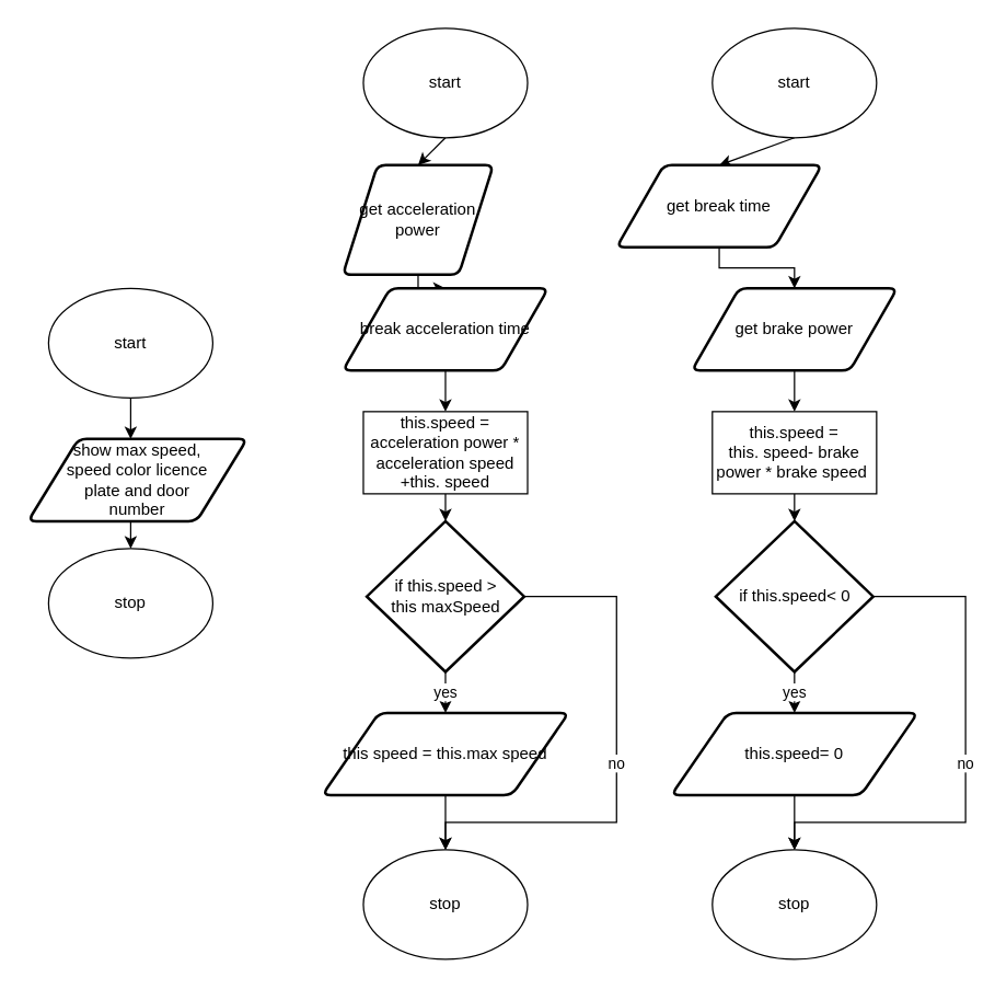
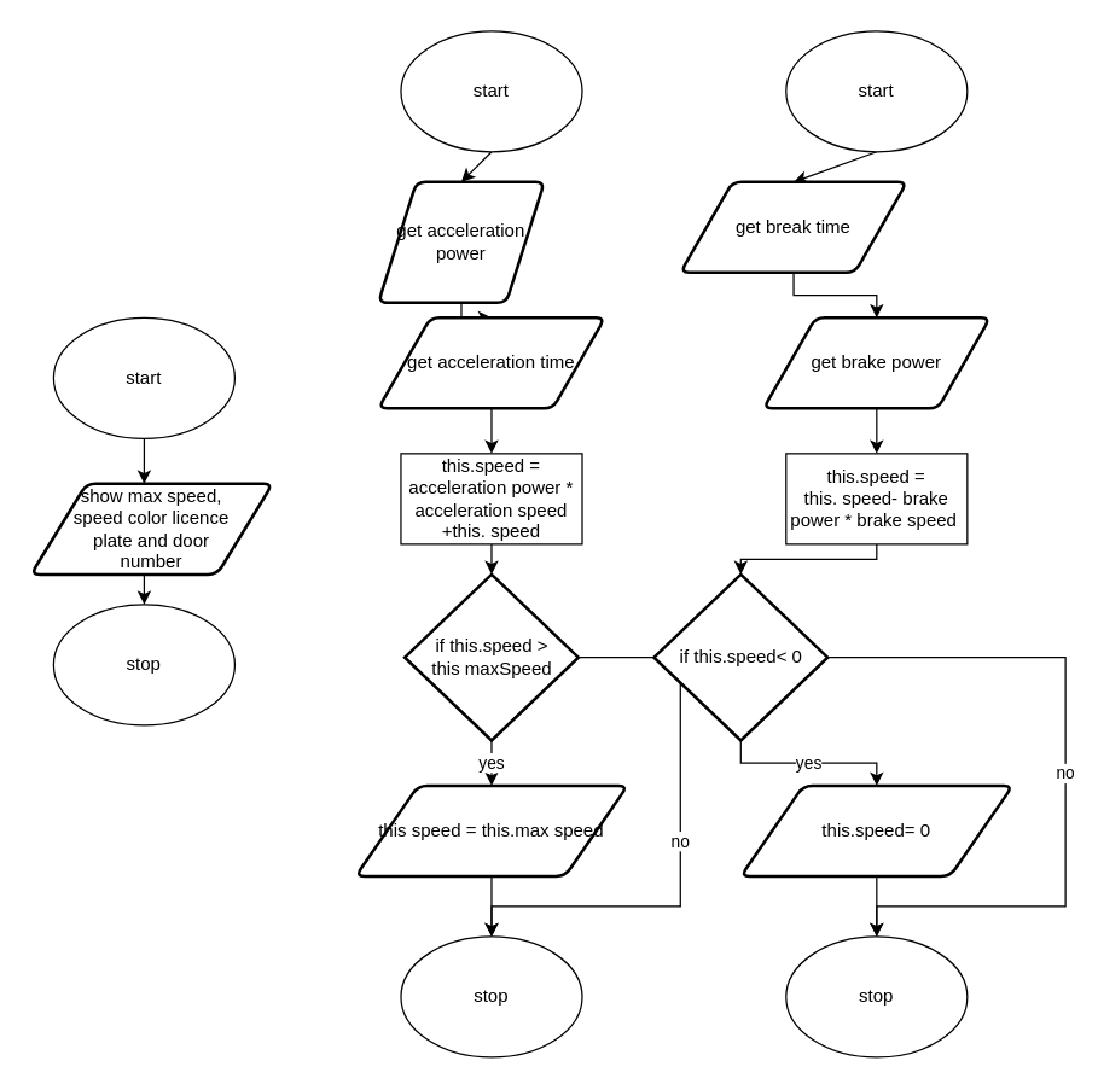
  <mxCell id="0" />
  <mxCell id="1" parent="0" />
  <mxCell id="2" style="edgeStyle=none;html=1;exitX=0.5;exitY=1;exitDx=0;exitDy=0;entryX=0.5;entryY=0;entryDx=0;entryDy=0;" parent="1" source="3" target="6" edge="1"><mxGeometry relative="1" as="geometry" /></mxCell>
  <mxCell id="3" value="start" style="ellipse;whiteSpace=wrap;html=1;" parent="1" vertex="1"><mxGeometry x="265" y="20" width="120" height="80" as="geometry" /></mxCell>
  <mxCell id="4" value="stop" style="ellipse;whiteSpace=wrap;html=1;" parent="1" vertex="1"><mxGeometry x="265" y="620" width="120" height="80" as="geometry" /></mxCell>
  <mxCell id="5" style="edgeStyle=orthogonalEdgeStyle;shape=connector;rounded=0;html=1;exitX=0.5;exitY=1;exitDx=0;exitDy=0;labelBackgroundColor=default;fontFamily=Helvetica;fontSize=11;fontColor=default;endArrow=classic;strokeColor=default;" edge="1" parent="1" source="6" target="19"><mxGeometry relative="1" as="geometry" /></mxCell>
  <mxCell id="6" value="get acceleration power" style="shape=parallelogram;html=1;strokeWidth=2;perimeter=parallelogramPerimeter;whiteSpace=wrap;rounded=1;arcSize=12;size=0.23;" parent="1" vertex="1"><mxGeometry x="250" y="120" width="110" height="80" as="geometry" /></mxCell>
  <mxCell id="7" style="edgeStyle=orthogonalEdgeStyle;shape=connector;rounded=0;html=1;exitX=0.5;exitY=1;exitDx=0;exitDy=0;labelBackgroundColor=default;fontFamily=Helvetica;fontSize=11;fontColor=default;endArrow=classic;strokeColor=default;" edge="1" parent="1" source="8" target="11"><mxGeometry relative="1" as="geometry" /></mxCell>
  <mxCell id="8" value="this.speed = acceleration power * acceleration speed +this. speed" style="rounded=0;whiteSpace=wrap;html=1;" parent="1" vertex="1"><mxGeometry x="265" y="300" width="120" height="60" as="geometry" /></mxCell>
  <mxCell id="9" value="yes" style="edgeStyle=orthogonalEdgeStyle;shape=connector;rounded=0;html=1;exitX=0.5;exitY=1;exitDx=0;exitDy=0;exitPerimeter=0;entryX=0.5;entryY=0;entryDx=0;entryDy=0;labelBackgroundColor=default;fontFamily=Helvetica;fontSize=11;fontColor=default;endArrow=classic;strokeColor=default;" edge="1" parent="1" source="11" target="21"><mxGeometry relative="1" as="geometry" /></mxCell>
  <mxCell id="10" value="no" style="edgeStyle=orthogonalEdgeStyle;shape=connector;rounded=0;html=1;exitX=1;exitY=0.5;exitDx=0;exitDy=0;exitPerimeter=0;labelBackgroundColor=default;fontFamily=Helvetica;fontSize=11;fontColor=default;endArrow=classic;strokeColor=default;" edge="1" parent="1" source="11" target="4"><mxGeometry relative="1" as="geometry"><Array as="points"><mxPoint x="450" y="435" /><mxPoint x="450" y="600" /><mxPoint x="325" y="600" /></Array></mxGeometry></mxCell>
  <mxCell id="11" value="if this.speed &amp;gt;&lt;br&gt;this maxSpeed" style="strokeWidth=2;html=1;shape=mxgraph.flowchart.decision;whiteSpace=wrap;" parent="1" vertex="1"><mxGeometry x="267.5" y="380" width="115" height="110" as="geometry" /></mxCell>
  <mxCell id="12" value="show max speed, &lt;br&gt;speed color licence &lt;br&gt;plate and door &lt;br&gt;number" style="shape=parallelogram;html=1;strokeWidth=2;perimeter=parallelogramPerimeter;whiteSpace=wrap;rounded=1;arcSize=12;size=0.23;" parent="1" vertex="1"><mxGeometry x="20" y="320" width="160" height="60" as="geometry" /></mxCell>
  <mxCell id="13" style="edgeStyle=none;html=1;exitX=0.5;exitY=1;exitDx=0;exitDy=0;entryX=0.5;entryY=0;entryDx=0;entryDy=0;entryPerimeter=0;" parent="1" source="14" edge="1"><mxGeometry relative="1" as="geometry"><mxPoint x="95" y="320" as="targetPoint" /></mxGeometry></mxCell>
  <mxCell id="14" value="start" style="ellipse;whiteSpace=wrap;html=1;" parent="1" vertex="1"><mxGeometry x="35" y="210" width="120" height="80" as="geometry" /></mxCell>
  <mxCell id="15" value="stop" style="ellipse;whiteSpace=wrap;html=1;" parent="1" vertex="1"><mxGeometry x="35" y="400" width="120" height="80" as="geometry" /></mxCell>
  <mxCell id="16" style="edgeStyle=none;html=1;exitX=0.5;exitY=1;exitDx=0;exitDy=0;" parent="1" edge="1"><mxGeometry relative="1" as="geometry"><mxPoint x="96" y="420" as="sourcePoint" /><mxPoint x="96" y="420" as="targetPoint" /></mxGeometry></mxCell>
  <mxCell id="17" style="edgeStyle=none;html=1;exitX=0.5;exitY=1;exitDx=0;exitDy=0;entryX=0.5;entryY=0;entryDx=0;entryDy=0;" parent="1" target="15" edge="1"><mxGeometry relative="1" as="geometry"><mxPoint x="95" y="380" as="sourcePoint" /></mxGeometry></mxCell>
  <mxCell id="18" style="edgeStyle=orthogonalEdgeStyle;shape=connector;rounded=0;html=1;exitX=0.5;exitY=1;exitDx=0;exitDy=0;labelBackgroundColor=default;fontFamily=Helvetica;fontSize=11;fontColor=default;endArrow=classic;strokeColor=default;" edge="1" parent="1" source="19" target="8"><mxGeometry relative="1" as="geometry" /></mxCell>
- <mxCell id="19" value="break acceleration time" style="shape=parallelogram;html=1;strokeWidth=2;perimeter=parallelogramPerimeter;whiteSpace=wrap;rounded=1;arcSize=12;size=0.23;" vertex="1" parent="1"><mxGeometry x="250" y="210" width="150" height="60" as="geometry" /></mxCell>
+ <mxCell id="19" value="get acceleration time" style="shape=parallelogram;html=1;strokeWidth=2;perimeter=parallelogramPerimeter;whiteSpace=wrap;rounded=1;arcSize=12;size=0.23;" vertex="1" parent="1"><mxGeometry x="250" y="210" width="150" height="60" as="geometry" /></mxCell>
  <mxCell id="20" style="edgeStyle=orthogonalEdgeStyle;shape=connector;rounded=0;html=1;exitX=0.5;exitY=1;exitDx=0;exitDy=0;entryX=0.5;entryY=0;entryDx=0;entryDy=0;labelBackgroundColor=default;fontFamily=Helvetica;fontSize=11;fontColor=default;endArrow=classic;strokeColor=default;" edge="1" parent="1" source="21" target="4"><mxGeometry relative="1" as="geometry" /></mxCell>
  <mxCell id="21" value="this speed = this.max speed" style="shape=parallelogram;html=1;strokeWidth=2;perimeter=parallelogramPerimeter;whiteSpace=wrap;rounded=1;arcSize=12;size=0.23;" vertex="1" parent="1"><mxGeometry x="235" y="520" width="180" height="60" as="geometry" /></mxCell>
  <mxCell id="22" style="edgeStyle=none;html=1;exitX=0.5;exitY=1;exitDx=0;exitDy=0;entryX=0.5;entryY=0;entryDx=0;entryDy=0;" edge="1" parent="1" source="23" target="26"><mxGeometry relative="1" as="geometry" /></mxCell>
  <mxCell id="23" value="start" style="ellipse;whiteSpace=wrap;html=1;" vertex="1" parent="1"><mxGeometry x="520" y="20" width="120" height="80" as="geometry" /></mxCell>
  <mxCell id="24" value="stop" style="ellipse;whiteSpace=wrap;html=1;" vertex="1" parent="1"><mxGeometry x="520" y="620" width="120" height="80" as="geometry" /></mxCell>
  <mxCell id="25" style="edgeStyle=orthogonalEdgeStyle;shape=connector;rounded=0;html=1;exitX=0.5;exitY=1;exitDx=0;exitDy=0;labelBackgroundColor=default;fontFamily=Helvetica;fontSize=11;fontColor=default;endArrow=classic;strokeColor=default;" edge="1" parent="1" source="26" target="33"><mxGeometry relative="1" as="geometry" /></mxCell>
  <mxCell id="26" value="get break time" style="shape=parallelogram;html=1;strokeWidth=2;perimeter=parallelogramPerimeter;whiteSpace=wrap;rounded=1;arcSize=12;size=0.23;" vertex="1" parent="1"><mxGeometry x="450" y="120" width="150" height="60" as="geometry" /></mxCell>
  <mxCell id="27" style="edgeStyle=orthogonalEdgeStyle;shape=connector;rounded=0;html=1;exitX=0.5;exitY=1;exitDx=0;exitDy=0;labelBackgroundColor=default;fontFamily=Helvetica;fontSize=11;fontColor=default;endArrow=classic;strokeColor=default;" edge="1" parent="1" source="28" target="31"><mxGeometry relative="1" as="geometry" /></mxCell>
  <mxCell id="28" value="this.speed =&lt;br&gt;this. speed- brake power * brake speed&amp;nbsp;" style="rounded=0;whiteSpace=wrap;html=1;" vertex="1" parent="1"><mxGeometry x="520" y="300" width="120" height="60" as="geometry" /></mxCell>
  <mxCell id="29" value="yes" style="edgeStyle=orthogonalEdgeStyle;shape=connector;rounded=0;html=1;exitX=0.5;exitY=1;exitDx=0;exitDy=0;exitPerimeter=0;entryX=0.5;entryY=0;entryDx=0;entryDy=0;labelBackgroundColor=default;fontFamily=Helvetica;fontSize=11;fontColor=default;endArrow=classic;strokeColor=default;" edge="1" parent="1" source="31" target="35"><mxGeometry relative="1" as="geometry" /></mxCell>
  <mxCell id="30" value="no" style="edgeStyle=orthogonalEdgeStyle;shape=connector;rounded=0;html=1;exitX=1;exitY=0.5;exitDx=0;exitDy=0;exitPerimeter=0;labelBackgroundColor=default;fontFamily=Helvetica;fontSize=11;fontColor=default;endArrow=classic;strokeColor=default;" edge="1" parent="1" source="31" target="24"><mxGeometry relative="1" as="geometry"><Array as="points"><mxPoint x="705" y="435" /><mxPoint x="705" y="600" /><mxPoint x="580" y="600" /></Array></mxGeometry></mxCell>
- <mxCell id="31" value="if this.speed&amp;lt; 0" style="strokeWidth=2;html=1;shape=mxgraph.flowchart.decision;whiteSpace=wrap;" vertex="1" parent="1"><mxGeometry x="522.5" y="380" width="115" height="110" as="geometry" /></mxCell>
+ <mxCell id="31" value="if this.speed&amp;lt; 0" style="strokeWidth=2;html=1;shape=mxgraph.flowchart.decision;whiteSpace=wrap;" vertex="1" parent="1"><mxGeometry x="432.5" y="380" width="115" height="110" as="geometry" /></mxCell>
  <mxCell id="32" style="edgeStyle=orthogonalEdgeStyle;shape=connector;rounded=0;html=1;exitX=0.5;exitY=1;exitDx=0;exitDy=0;labelBackgroundColor=default;fontFamily=Helvetica;fontSize=11;fontColor=default;endArrow=classic;strokeColor=default;" edge="1" parent="1" source="33" target="28"><mxGeometry relative="1" as="geometry" /></mxCell>
  <mxCell id="33" value="get brake power" style="shape=parallelogram;html=1;strokeWidth=2;perimeter=parallelogramPerimeter;whiteSpace=wrap;rounded=1;arcSize=12;size=0.23;" vertex="1" parent="1"><mxGeometry x="505" y="210" width="150" height="60" as="geometry" /></mxCell>
  <mxCell id="34" style="edgeStyle=orthogonalEdgeStyle;shape=connector;rounded=0;html=1;exitX=0.5;exitY=1;exitDx=0;exitDy=0;entryX=0.5;entryY=0;entryDx=0;entryDy=0;labelBackgroundColor=default;fontFamily=Helvetica;fontSize=11;fontColor=default;endArrow=classic;strokeColor=default;" edge="1" parent="1" source="35" target="24"><mxGeometry relative="1" as="geometry" /></mxCell>
  <mxCell id="35" value="this.speed= 0" style="shape=parallelogram;html=1;strokeWidth=2;perimeter=parallelogramPerimeter;whiteSpace=wrap;rounded=1;arcSize=12;size=0.23;" vertex="1" parent="1"><mxGeometry x="490" y="520" width="180" height="60" as="geometry" /></mxCell>
